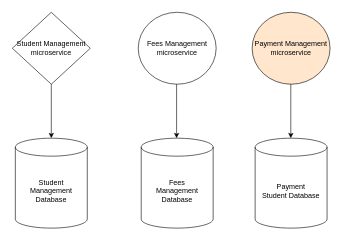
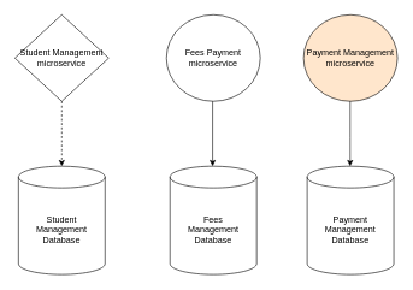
  <mxCell id="0" />
  <mxCell id="1" parent="0" />
  <mxCell id="2" value="Student Management&lt;br&gt;microservice" style="rhombus;whiteSpace=wrap;html=1;" vertex="1" parent="1"><mxGeometry x="20" y="20" width="130" height="120" as="geometry" /></mxCell>
  <mxCell id="3" value="Student &lt;br&gt;Management Database" style="shape=cylinder3;whiteSpace=wrap;html=1;boundedLbl=1;backgroundOutline=1;size=15;" vertex="1" parent="1"><mxGeometry x="25" y="230" width="120" height="150" as="geometry" /></mxCell>
- <mxCell id="4" value="Fees Management&lt;br&gt;microservice" style="ellipse;whiteSpace=wrap;html=1;" vertex="1" parent="1"><mxGeometry x="230" y="20" width="130" height="120" as="geometry" /></mxCell>
+ <mxCell id="4" value="Fees Payment&lt;br&gt;microservice" style="ellipse;whiteSpace=wrap;html=1;" vertex="1" parent="1"><mxGeometry x="230" y="20" width="130" height="120" as="geometry" /></mxCell>
  <mxCell id="5" value="Payment Management&lt;br&gt;microservice" style="ellipse;whiteSpace=wrap;html=1;fillColor=#ffe6cc;" vertex="1" parent="1"><mxGeometry x="420" y="20" width="130" height="120" as="geometry" /></mxCell>
  <mxCell id="6" value="Fees&lt;br&gt;Management Database" style="shape=cylinder3;whiteSpace=wrap;html=1;boundedLbl=1;backgroundOutline=1;size=15;" vertex="1" parent="1"><mxGeometry x="235" y="230" width="120" height="150" as="geometry" /></mxCell>
- <mxCell id="7" value="Payment&lt;br&gt;Student Database" style="shape=cylinder3;whiteSpace=wrap;html=1;boundedLbl=1;backgroundOutline=1;size=15;" vertex="1" parent="1"><mxGeometry x="425" y="230" width="120" height="150" as="geometry" /></mxCell>
- <mxCell id="8" value="" style="endArrow=classic;html=1;rounded=0;exitX=0.5;exitY=1;exitDx=0;exitDy=0;entryX=0.5;entryY=0;entryDx=0;entryDy=0;entryPerimeter=0;" edge="1" parent="1" source="2" target="3"><mxGeometry width="50" height="50" relative="1" as="geometry"><mxPoint x="270" y="250" as="sourcePoint" /><mxPoint x="80" y="200" as="targetPoint" /></mxGeometry></mxCell>
+ <mxCell id="7" value="Payment&lt;br&gt;Management Database" style="shape=cylinder3;whiteSpace=wrap;html=1;boundedLbl=1;backgroundOutline=1;size=15;" vertex="1" parent="1"><mxGeometry x="425" y="230" width="120" height="150" as="geometry" /></mxCell>
+ <mxCell id="8" value="" style="endArrow=classic;html=1;rounded=0;exitX=0.5;exitY=1;exitDx=0;exitDy=0;entryX=0.5;entryY=0;entryDx=0;entryDy=0;entryPerimeter=0;dashed=1;" edge="1" parent="1" source="2" target="3"><mxGeometry width="50" height="50" relative="1" as="geometry"><mxPoint x="270" y="250" as="sourcePoint" /><mxPoint x="80" y="200" as="targetPoint" /></mxGeometry></mxCell>
  <mxCell id="9" value="" style="endArrow=classic;html=1;rounded=0;exitX=0.5;exitY=1;exitDx=0;exitDy=0;entryX=0.5;entryY=0;entryDx=0;entryDy=0;entryPerimeter=0;" edge="1" parent="1"><mxGeometry width="50" height="50" relative="1" as="geometry"><mxPoint x="294" y="140" as="sourcePoint" /><mxPoint x="294" y="230" as="targetPoint" /></mxGeometry></mxCell>
  <mxCell id="10" value="" style="endArrow=classic;html=1;rounded=0;exitX=0.5;exitY=1;exitDx=0;exitDy=0;entryX=0.5;entryY=0;entryDx=0;entryDy=0;entryPerimeter=0;" edge="1" parent="1"><mxGeometry width="50" height="50" relative="1" as="geometry"><mxPoint x="484.5" y="140" as="sourcePoint" /><mxPoint x="484.5" y="230" as="targetPoint" /><Array as="points"><mxPoint x="484.5" y="190" /></Array></mxGeometry></mxCell>
